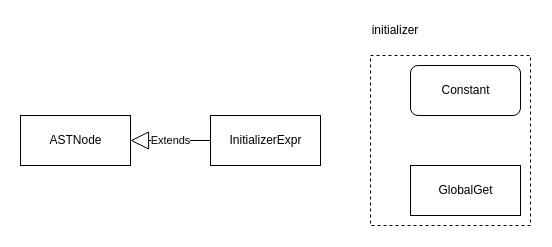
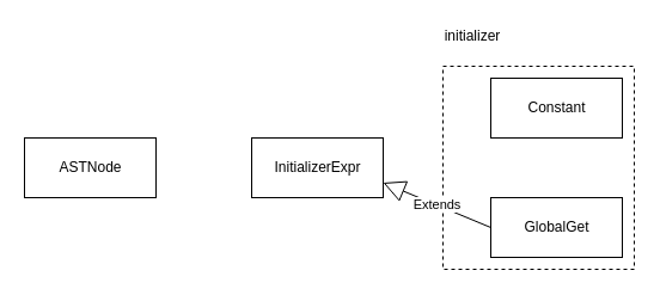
  <mxCell id="0" />
  <mxCell id="1" parent="0" />
  <mxCell id="2" value="&lt;span class=&quot;pl-en&quot;&gt;InitializerExpr&lt;/span&gt; " style="html=1;" parent="1" vertex="1"><mxGeometry x="210" y="115" width="110" height="50" as="geometry" /></mxCell>
  <mxCell id="3" value="ASTNode" style="html=1;" parent="1" vertex="1"><mxGeometry x="20" y="115" width="110" height="50" as="geometry" /></mxCell>
- <mxCell id="4" value="Constant" style="html=1;rounded=1;" parent="1" vertex="1"><mxGeometry x="410" y="65" width="110" height="50" as="geometry" /></mxCell>
+ <mxCell id="4" value="Constant" style="html=1;" parent="1" vertex="1"><mxGeometry x="410" y="65" width="110" height="50" as="geometry" /></mxCell>
  <mxCell id="5" value="GlobalGet" style="html=1;" parent="1" vertex="1"><mxGeometry x="410" y="165" width="110" height="50" as="geometry" /></mxCell>
  <mxCell id="6" value="" style="rounded=0;whiteSpace=wrap;html=1;fillColor=none;dashed=1;" parent="1" vertex="1"><mxGeometry x="370" y="55" width="160" height="170" as="geometry" /></mxCell>
  <mxCell id="7" value="initializer" style="text;html=1;strokeColor=none;fillColor=none;align=center;verticalAlign=middle;whiteSpace=wrap;rounded=0;dashed=1;" parent="1" vertex="1"><mxGeometry x="370" y="20" width="50" height="20" as="geometry" /></mxCell>
- <mxCell id="8" value="Extends" style="endArrow=block;endSize=16;endFill=0;html=1;entryX=1;entryY=0.5;entryDx=0;entryDy=0;exitX=0;exitY=0.5;exitDx=0;exitDy=0;" edge="1" parent="1" source="2" target="3"><mxGeometry width="160" relative="1" as="geometry"><mxPoint x="150" y="255" as="sourcePoint" /><mxPoint x="310" y="255" as="targetPoint" /></mxGeometry></mxCell>
+ <mxCell id="9" value="Extends" style="endArrow=block;endSize=16;endFill=0;html=1;entryX=1;entryY=0.75;entryDx=0;entryDy=0;exitX=0;exitY=0.5;exitDx=0;exitDy=0;" edge="1" parent="1" source="5" target="2"><mxGeometry width="160" relative="1" as="geometry"><mxPoint x="420" y="100" as="sourcePoint" /><mxPoint x="330" y="137.5" as="targetPoint" /></mxGeometry></mxCell>
